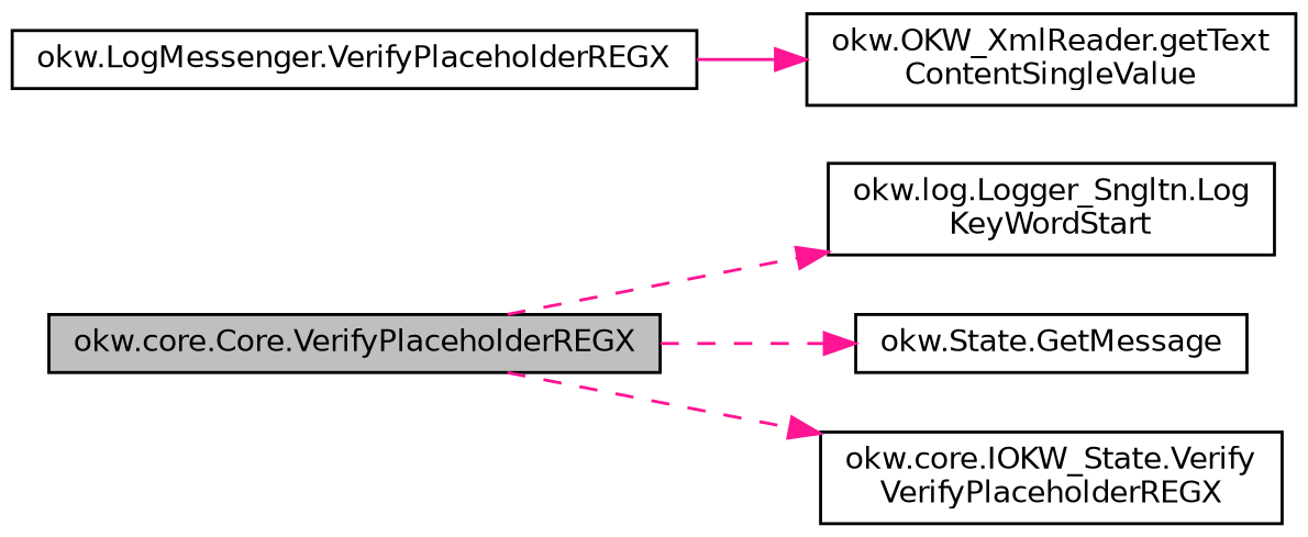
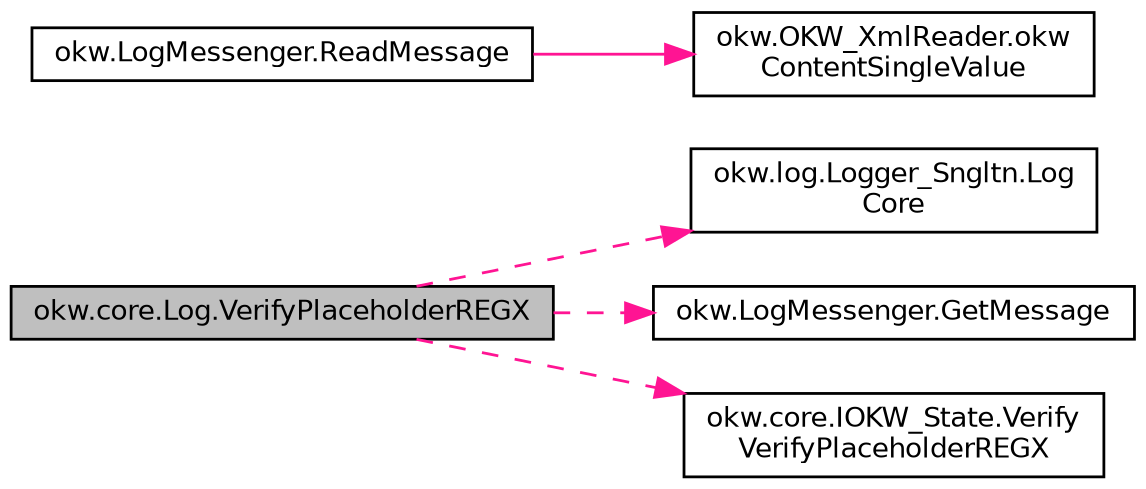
  digraph {
    rankdir=LR
    node [color=black fillcolor=white fontname=Helvetica fontsize=10 shape=record style=filled]
    edge [color=deeppink fontname=Helvetica fontsize=10 labelfontname=Helvetica labelfontsize=10 style=dashed]
-   n1 [fillcolor=grey75 fontcolor=black height=0.2 label="okw.core.Core.VerifyPlaceholderREGX" width=0.4]
-   n2 [height=0.2 label="okw.log.Logger_Sngltn.Log\lKeyWordStart" width=0.4]
-   n3 [height=0.2 label="okw.State.GetMessage" width=0.4]
+   n1 [fillcolor=grey75 fontcolor=black height=0.2 label="okw.core.Log.VerifyPlaceholderREGX" width=0.4]
+   n2 [height=0.2 label="okw.log.Logger_Sngltn.Log\lCore" width=0.4]
+   n3 [height=0.2 label="okw.LogMessenger.GetMessage" width=0.4]
    n4 [height=0.2 label="okw.core.IOKW_State.Verify\lVerifyPlaceholderREGX" width=0.4]
-   n5 [height=0.2 label="okw.LogMessenger.VerifyPlaceholderREGX" width=0.4]
-   n6 [height=0.2 label="okw.OKW_XmlReader.getText\lContentSingleValue" width=0.4]
+   n5 [height=0.2 label="okw.LogMessenger.ReadMessage" width=0.4]
+   n6 [height=0.2 label="okw.OKW_XmlReader.okw\lContentSingleValue" width=0.4]
    n1 -> n2
    n1 -> n3
    n1 -> n4
    n5 -> n6 [style=solid]
  }
